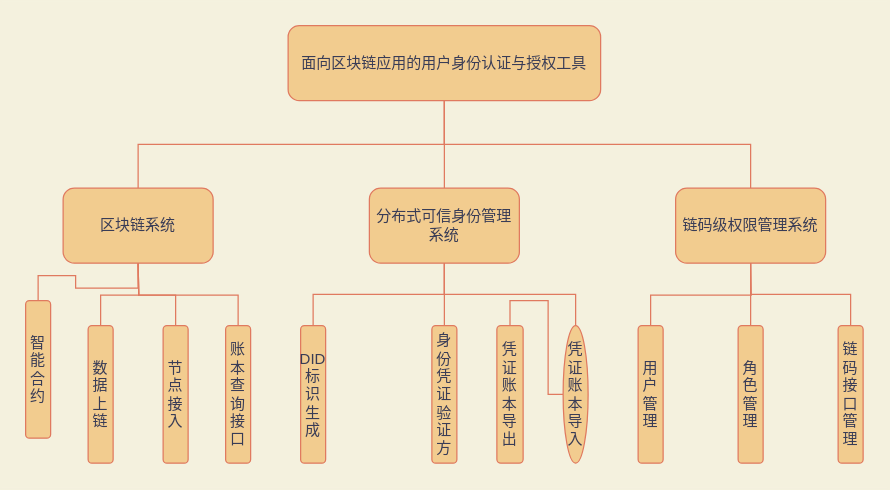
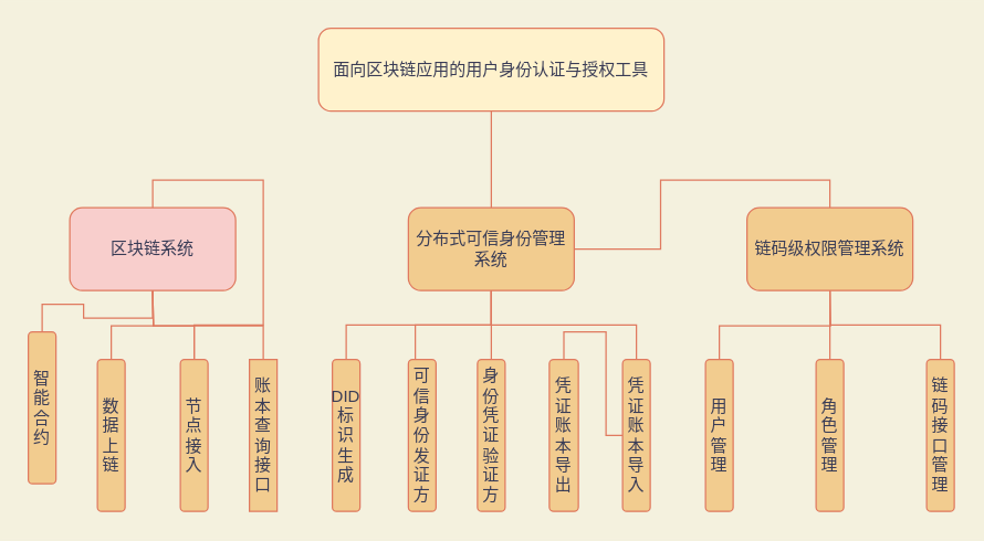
  <mxCell id="0" />
  <mxCell id="1" parent="0" />
  <mxCell id="2" style="edgeStyle=orthogonalEdgeStyle;rounded=0;orthogonalLoop=1;jettySize=auto;html=1;exitX=0.5;exitY=1;exitDx=0;exitDy=0;entryX=0.5;entryY=0;entryDx=0;entryDy=0;fontFamily=Helvetica;endArrow=none;endFill=0;labelBackgroundColor=#F4F1DE;strokeColor=#E07A5F;fontColor=#393C56;" parent="1" source="3" target="6" edge="1"><mxGeometry relative="1" as="geometry" /></mxCell>
- <mxCell id="3" value="面向区块链应用的用户身份认证与授权工具" style="rounded=1;whiteSpace=wrap;html=1;fillColor=#F2CC8F;strokeColor=#E07A5F;fontColor=#393C56;" parent="1" vertex="1"><mxGeometry x="230" y="20" width="250" height="60" as="geometry" /></mxCell>
- <mxCell id="4" style="edgeStyle=orthogonalEdgeStyle;rounded=0;orthogonalLoop=1;jettySize=auto;html=1;exitX=0.5;exitY=0;exitDx=0;exitDy=0;entryX=0.5;entryY=1;entryDx=0;entryDy=0;fontFamily=Helvetica;endArrow=none;endFill=0;labelBackgroundColor=#F4F1DE;strokeColor=#E07A5F;fontColor=#393C56;" parent="1" source="5" target="3" edge="1"><mxGeometry relative="1" as="geometry" /></mxCell>
- <mxCell id="5" value="区块链系统" style="rounded=1;whiteSpace=wrap;html=1;fillColor=#F2CC8F;strokeColor=#E07A5F;fontColor=#393C56;" parent="1" vertex="1"><mxGeometry x="50" y="150" width="120" height="60" as="geometry" /></mxCell>
+ <mxCell id="3" value="面向区块链应用的用户身份认证与授权工具" style="rounded=1;whiteSpace=wrap;html=1;fillColor=#fff2cc;strokeColor=#E07A5F;fontColor=#393C56;" parent="1" vertex="1"><mxGeometry x="230" y="20" width="250" height="60" as="geometry" /></mxCell>
+ <mxCell id="4" style="edgeStyle=orthogonalEdgeStyle;rounded=0;orthogonalLoop=1;jettySize=auto;html=1;exitX=0.5;exitY=0;exitDx=0;exitDy=0;fontFamily=Helvetica;endArrow=none;endFill=0;labelBackgroundColor=#F4F1DE;strokeColor=#E07A5F;fontColor=#393C56;" parent="1" source="5" target="14" edge="1"><mxGeometry relative="1" as="geometry" /></mxCell>
+ <mxCell id="5" value="区块链系统" style="rounded=1;whiteSpace=wrap;html=1;fillColor=#f8cecc;strokeColor=#E07A5F;fontColor=#393C56;" parent="1" vertex="1"><mxGeometry x="50" y="150" width="120" height="60" as="geometry" /></mxCell>
  <mxCell id="6" value="分布式可信身份管理系统" style="rounded=1;whiteSpace=wrap;html=1;fillColor=#F2CC8F;strokeColor=#E07A5F;fontColor=#393C56;" parent="1" vertex="1"><mxGeometry x="295" y="150" width="120" height="60" as="geometry" /></mxCell>
- <mxCell id="7" style="edgeStyle=orthogonalEdgeStyle;rounded=0;orthogonalLoop=1;jettySize=auto;html=1;exitX=0.5;exitY=0;exitDx=0;exitDy=0;fontFamily=Helvetica;endArrow=none;endFill=0;labelBackgroundColor=#F4F1DE;strokeColor=#E07A5F;fontColor=#393C56;" parent="1" source="8" target="3" edge="1"><mxGeometry relative="1" as="geometry" /></mxCell>
+ <mxCell id="7" style="edgeStyle=orthogonalEdgeStyle;rounded=0;orthogonalLoop=1;jettySize=auto;html=1;exitX=0.5;exitY=0;exitDx=0;exitDy=0;fontFamily=Helvetica;endArrow=none;endFill=0;labelBackgroundColor=#F4F1DE;strokeColor=#E07A5F;fontColor=#393C56;" parent="1" source="8" target="6" edge="1"><mxGeometry relative="1" as="geometry" /></mxCell>
  <mxCell id="8" value="链码级权限管理系统" style="rounded=1;whiteSpace=wrap;html=1;fillColor=#F2CC8F;strokeColor=#E07A5F;fontColor=#393C56;" parent="1" vertex="1"><mxGeometry x="540" y="150" width="120" height="60" as="geometry" /></mxCell>
  <mxCell id="9" style="edgeStyle=orthogonalEdgeStyle;rounded=0;orthogonalLoop=1;jettySize=auto;html=1;exitX=0.5;exitY=0;exitDx=0;exitDy=0;entryX=0.5;entryY=1;entryDx=0;entryDy=0;fontFamily=Helvetica;endArrow=none;endFill=0;labelBackgroundColor=#F4F1DE;strokeColor=#E07A5F;fontColor=#393C56;" parent="1" source="10" target="5" edge="1"><mxGeometry relative="1" as="geometry" /></mxCell>
  <mxCell id="10" value="智能合约" style="rounded=1;whiteSpace=wrap;html=1;imageWidth=24;imageHeight=24;fillColor=#F2CC8F;strokeColor=#E07A5F;fontColor=#393C56;" parent="1" vertex="1"><mxGeometry x="20" y="240" width="20" height="110" as="geometry" /></mxCell>
  <mxCell id="11" style="edgeStyle=orthogonalEdgeStyle;rounded=0;orthogonalLoop=1;jettySize=auto;html=1;exitX=0.5;exitY=0;exitDx=0;exitDy=0;fontFamily=Helvetica;endArrow=none;endFill=0;labelBackgroundColor=#F4F1DE;strokeColor=#E07A5F;fontColor=#393C56;" parent="1" source="12" edge="1"><mxGeometry relative="1" as="geometry"><mxPoint x="110" y="210" as="targetPoint" /></mxGeometry></mxCell>
  <mxCell id="12" value="数据上链" style="rounded=1;whiteSpace=wrap;html=1;imageWidth=24;imageHeight=24;fillColor=#F2CC8F;strokeColor=#E07A5F;fontColor=#393C56;" parent="1" vertex="1"><mxGeometry x="70" y="260" width="20" height="110" as="geometry" /></mxCell>
  <mxCell id="13" style="edgeStyle=orthogonalEdgeStyle;rounded=0;orthogonalLoop=1;jettySize=auto;html=1;exitX=0.5;exitY=0;exitDx=0;exitDy=0;fontFamily=Helvetica;endArrow=none;endFill=0;labelBackgroundColor=#F4F1DE;strokeColor=#E07A5F;fontColor=#393C56;" parent="1" source="14" edge="1"><mxGeometry relative="1" as="geometry"><mxPoint x="110" y="210" as="targetPoint" /></mxGeometry></mxCell>
  <mxCell id="14" value="节点接入" style="rounded=1;whiteSpace=wrap;html=1;imageWidth=24;imageHeight=24;fillColor=#F2CC8F;strokeColor=#E07A5F;fontColor=#393C56;" parent="1" vertex="1"><mxGeometry x="130" y="260" width="20" height="110" as="geometry" /></mxCell>
  <mxCell id="15" style="edgeStyle=orthogonalEdgeStyle;rounded=0;orthogonalLoop=1;jettySize=auto;html=1;exitX=0.5;exitY=0;exitDx=0;exitDy=0;fontFamily=Helvetica;endArrow=none;endFill=0;labelBackgroundColor=#F4F1DE;strokeColor=#E07A5F;fontColor=#393C56;" parent="1" source="16" edge="1"><mxGeometry relative="1" as="geometry"><mxPoint x="110" y="210" as="targetPoint" /></mxGeometry></mxCell>
- <mxCell id="16" value="账本查询接口" style="rounded=1;whiteSpace=wrap;html=1;imageWidth=24;imageHeight=24;fillColor=#F2CC8F;strokeColor=#E07A5F;fontColor=#393C56;" parent="1" vertex="1"><mxGeometry x="180" y="260" width="20" height="110" as="geometry" /></mxCell>
+ <mxCell id="16" value="账本查询接口" style="whiteSpace=wrap;html=1;imageWidth=24;imageHeight=24;fillColor=#F2CC8F;strokeColor=#E07A5F;fontColor=#393C56;rounded=0;" parent="1" vertex="1"><mxGeometry x="180" y="260" width="20" height="110" as="geometry" /></mxCell>
  <mxCell id="17" style="edgeStyle=orthogonalEdgeStyle;rounded=0;orthogonalLoop=1;jettySize=auto;html=1;exitX=0.5;exitY=0;exitDx=0;exitDy=0;fontFamily=Helvetica;endArrow=none;endFill=0;labelBackgroundColor=#F4F1DE;strokeColor=#E07A5F;fontColor=#393C56;" parent="1" source="18" target="6" edge="1"><mxGeometry relative="1" as="geometry" /></mxCell>
  <mxCell id="18" value="DID标识生成" style="rounded=1;whiteSpace=wrap;html=1;fontFamily=Helvetica;imageWidth=24;imageHeight=24;fillColor=#F2CC8F;strokeColor=#E07A5F;fontColor=#393C56;" parent="1" vertex="1"><mxGeometry x="240" y="260" width="20" height="110" as="geometry" /></mxCell>
+ <mxCell id="19" style="edgeStyle=orthogonalEdgeStyle;rounded=0;orthogonalLoop=1;jettySize=auto;html=1;exitX=0.25;exitY=0;exitDx=0;exitDy=0;fontFamily=Helvetica;endArrow=none;endFill=0;labelBackgroundColor=#F4F1DE;strokeColor=#E07A5F;fontColor=#393C56;" parent="1" source="20" target="6" edge="1"><mxGeometry relative="1" as="geometry" /></mxCell>
+ <mxCell id="20" value="可信身份发证方" style="rounded=1;whiteSpace=wrap;html=1;fontFamily=Helvetica;imageWidth=24;imageHeight=24;fillColor=#F2CC8F;strokeColor=#E07A5F;fontColor=#393C56;" parent="1" vertex="1"><mxGeometry x="295" y="260" width="20" height="110" as="geometry" /></mxCell>
  <mxCell id="21" style="edgeStyle=orthogonalEdgeStyle;rounded=0;orthogonalLoop=1;jettySize=auto;html=1;exitX=0.5;exitY=0;exitDx=0;exitDy=0;entryX=0.5;entryY=1;entryDx=0;entryDy=0;fontFamily=Helvetica;endArrow=none;endFill=0;labelBackgroundColor=#F4F1DE;strokeColor=#E07A5F;fontColor=#393C56;" parent="1" source="22" target="6" edge="1"><mxGeometry relative="1" as="geometry" /></mxCell>
  <mxCell id="22" value="身份凭证验证方" style="rounded=1;whiteSpace=wrap;html=1;fontFamily=Helvetica;imageWidth=24;imageHeight=24;fillColor=#F2CC8F;strokeColor=#E07A5F;fontColor=#393C56;" parent="1" vertex="1"><mxGeometry x="345" y="260" width="20" height="110" as="geometry" /></mxCell>
  <mxCell id="23" style="edgeStyle=orthogonalEdgeStyle;rounded=0;orthogonalLoop=1;jettySize=auto;html=1;exitX=0.5;exitY=0;exitDx=0;exitDy=0;fontFamily=Helvetica;endArrow=none;endFill=0;labelBackgroundColor=#F4F1DE;strokeColor=#E07A5F;fontColor=#393C56;" parent="1" source="24" target="32" edge="1"><mxGeometry relative="1" as="geometry" /></mxCell>
  <mxCell id="24" value="凭证账本导出" style="rounded=1;whiteSpace=wrap;html=1;fontFamily=Helvetica;imageWidth=24;imageHeight=24;fillColor=#F2CC8F;strokeColor=#E07A5F;fontColor=#393C56;" parent="1" vertex="1"><mxGeometry x="397" y="260" width="21" height="110" as="geometry" /></mxCell>
  <mxCell id="25" style="edgeStyle=orthogonalEdgeStyle;rounded=0;orthogonalLoop=1;jettySize=auto;html=1;exitX=0.5;exitY=0;exitDx=0;exitDy=0;fontFamily=Helvetica;endArrow=none;endFill=0;labelBackgroundColor=#F4F1DE;strokeColor=#E07A5F;fontColor=#393C56;" parent="1" source="26" edge="1"><mxGeometry relative="1" as="geometry"><mxPoint x="600" y="210" as="targetPoint" /></mxGeometry></mxCell>
  <mxCell id="26" value="用户管理" style="rounded=1;whiteSpace=wrap;html=1;fontFamily=Helvetica;imageWidth=24;imageHeight=24;fillColor=#F2CC8F;strokeColor=#E07A5F;fontColor=#393C56;" parent="1" vertex="1"><mxGeometry x="510" y="260" width="20" height="110" as="geometry" /></mxCell>
  <mxCell id="27" style="edgeStyle=orthogonalEdgeStyle;rounded=0;orthogonalLoop=1;jettySize=auto;html=1;exitX=0.5;exitY=0;exitDx=0;exitDy=0;fontFamily=Helvetica;endArrow=none;endFill=0;labelBackgroundColor=#F4F1DE;strokeColor=#E07A5F;fontColor=#393C56;" parent="1" source="28" edge="1"><mxGeometry relative="1" as="geometry"><mxPoint x="600" y="210" as="targetPoint" /></mxGeometry></mxCell>
  <mxCell id="28" value="角色管理" style="rounded=1;whiteSpace=wrap;html=1;fontFamily=Helvetica;imageWidth=24;imageHeight=24;fillColor=#F2CC8F;strokeColor=#E07A5F;fontColor=#393C56;" parent="1" vertex="1"><mxGeometry x="590" y="260" width="20" height="110" as="geometry" /></mxCell>
  <mxCell id="29" style="edgeStyle=orthogonalEdgeStyle;rounded=0;orthogonalLoop=1;jettySize=auto;html=1;exitX=0.5;exitY=0;exitDx=0;exitDy=0;entryX=0.5;entryY=1;entryDx=0;entryDy=0;fontFamily=Helvetica;endArrow=none;endFill=0;labelBackgroundColor=#F4F1DE;strokeColor=#E07A5F;fontColor=#393C56;" parent="1" source="30" target="8" edge="1"><mxGeometry relative="1" as="geometry" /></mxCell>
  <mxCell id="30" value="链码接口管理" style="rounded=1;whiteSpace=wrap;html=1;fontFamily=Helvetica;imageWidth=24;imageHeight=24;fillColor=#F2CC8F;strokeColor=#E07A5F;fontColor=#393C56;" parent="1" vertex="1"><mxGeometry x="670" y="260" width="20" height="110" as="geometry" /></mxCell>
  <mxCell id="31" style="edgeStyle=orthogonalEdgeStyle;rounded=0;orthogonalLoop=1;jettySize=auto;html=1;exitX=0.5;exitY=0;exitDx=0;exitDy=0;fontFamily=Helvetica;endArrow=none;endFill=0;labelBackgroundColor=#F4F1DE;strokeColor=#E07A5F;fontColor=#393C56;" parent="1" source="32" target="6" edge="1"><mxGeometry relative="1" as="geometry" /></mxCell>
- <mxCell id="32" value="凭证账本导入" style="ellipse;whiteSpace=wrap;html=1;fontFamily=Helvetica;imageWidth=24;imageHeight=24;fillColor=#F2CC8F;strokeColor=#E07A5F;fontColor=#393C56;" parent="1" vertex="1"><mxGeometry x="450" y="260" width="20" height="110" as="geometry" /></mxCell>
+ <mxCell id="32" value="凭证账本导入" style="rounded=1;whiteSpace=wrap;html=1;fontFamily=Helvetica;imageWidth=24;imageHeight=24;fillColor=#F2CC8F;strokeColor=#E07A5F;fontColor=#393C56;" parent="1" vertex="1"><mxGeometry x="450" y="260" width="20" height="110" as="geometry" /></mxCell>
